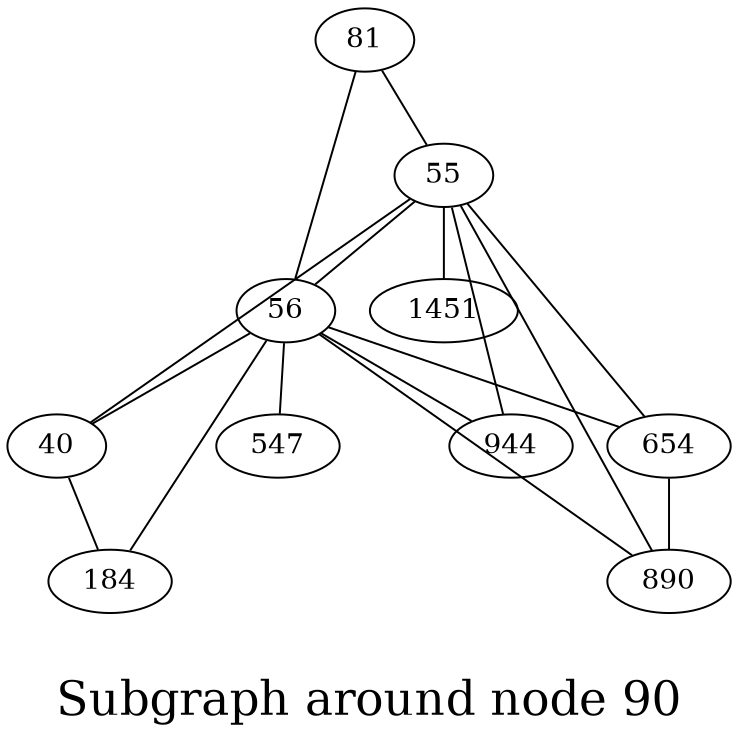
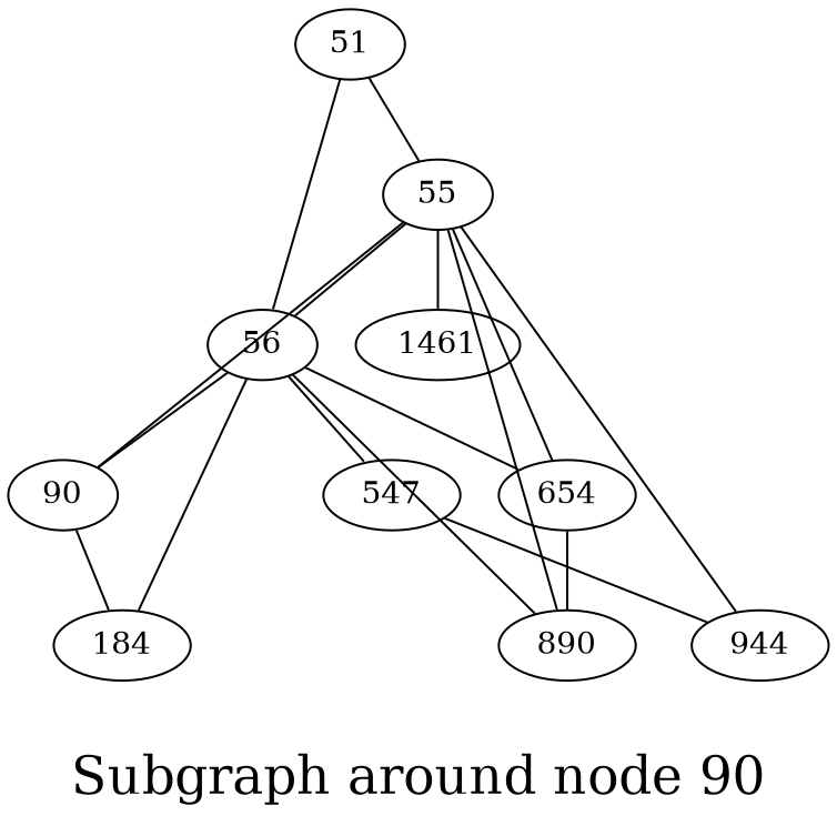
  graph {
    fontsize=24
    label="\nSubgraph around node 90\n"
    splines=false
    node [shape=ellipse]
    654 [height=0.3 width=0.3]
    n2 [height=0.3 label=890 width=0.3]
    56 [height=0.3 width=0.3]
    547 [height=0.3 width=0.3]
    n5 [height=0.3 label=944 width=0.3]
    184 [height=0.3 width=0.3]
-   90 [height=0.3 width=0.3 label=40]
-   1461 [height=0.3 width=0.3 label=1451]
-   51 [height=0.3 width=0.3 label=81]
+   90 [height=0.3 width=0.3]
+   1461 [height=0.3 width=0.3]
+   51 [height=0.3 width=0.3]
    55 [height=0.3 width=0.3]
    654 -- n2
    56 -- 654
    56 -- n2
    56 -- 547
-   56 -- n5
+   547 -- n5
    56 -- 184
    56 -- 90
    90 -- 184
    51 -- 56
    51 -- 55
    55 -- 654
    55 -- n2
    55 -- 56
    55 -- n5
    55 -- 90
    55 -- 1461
  }
